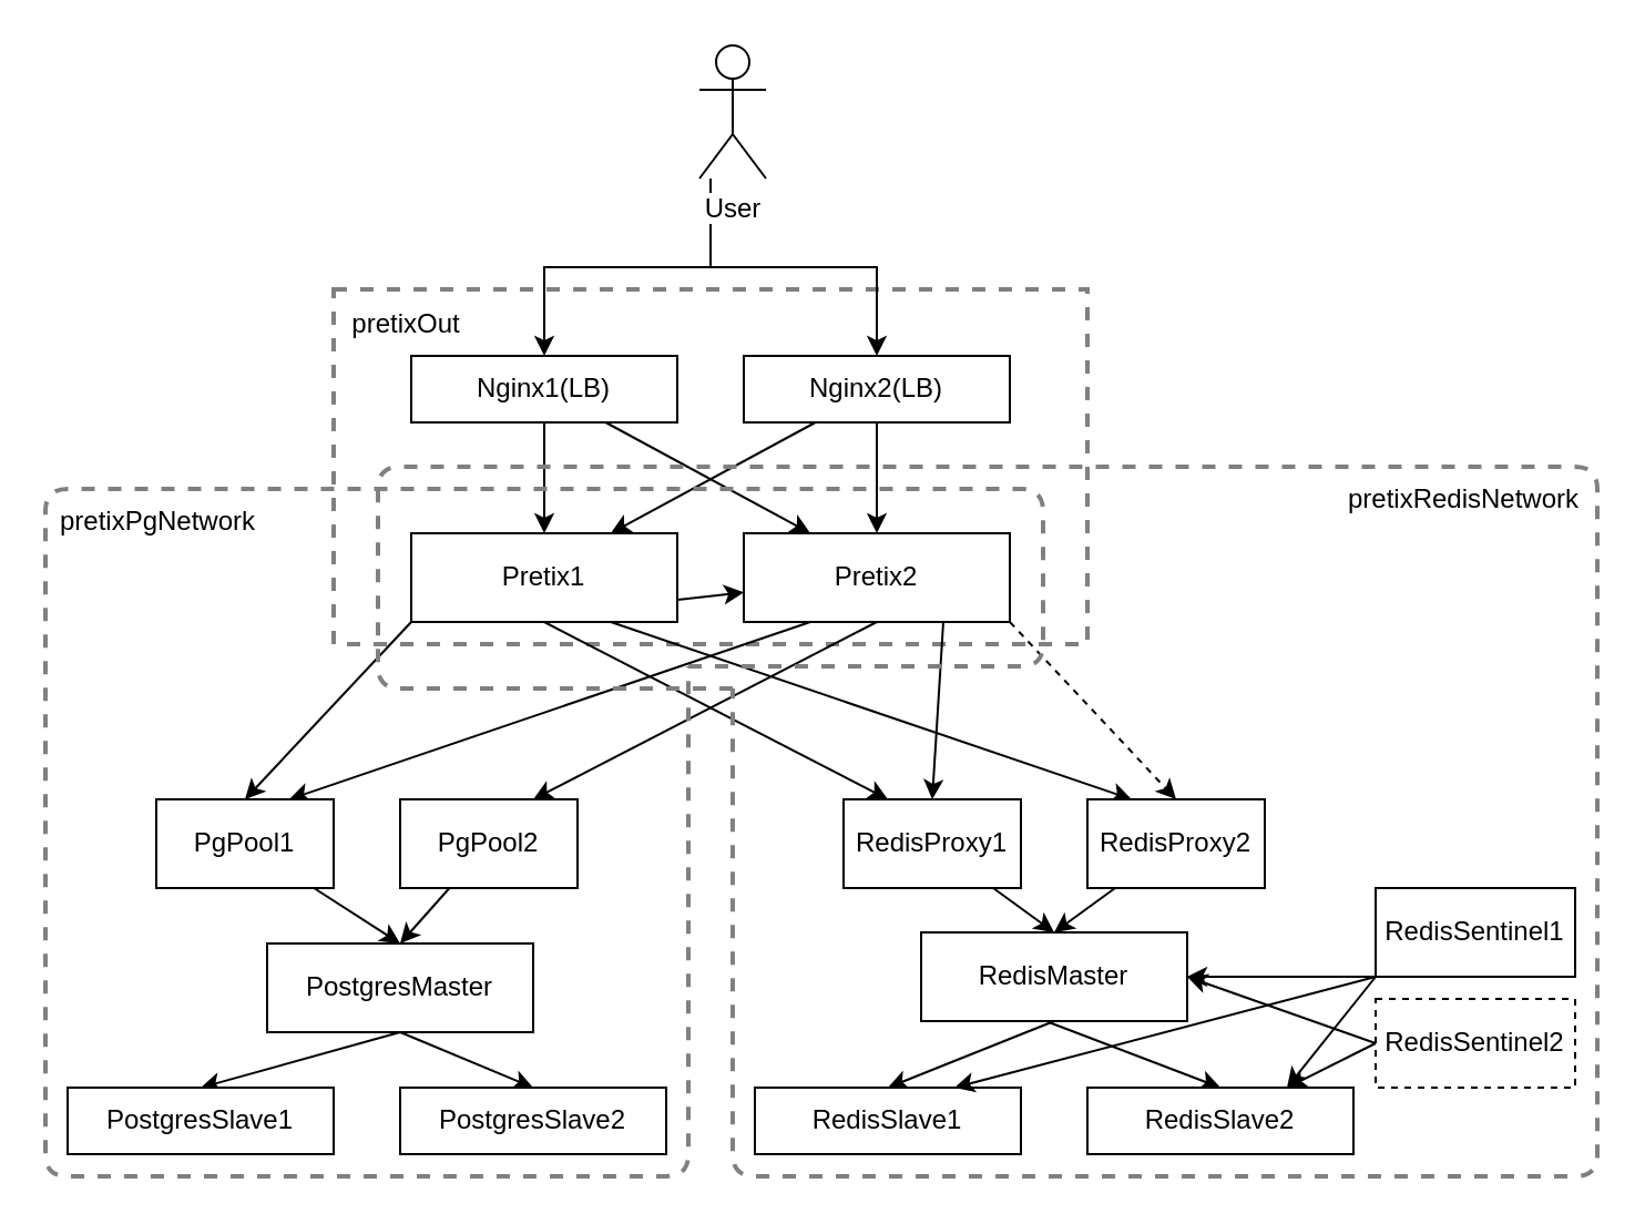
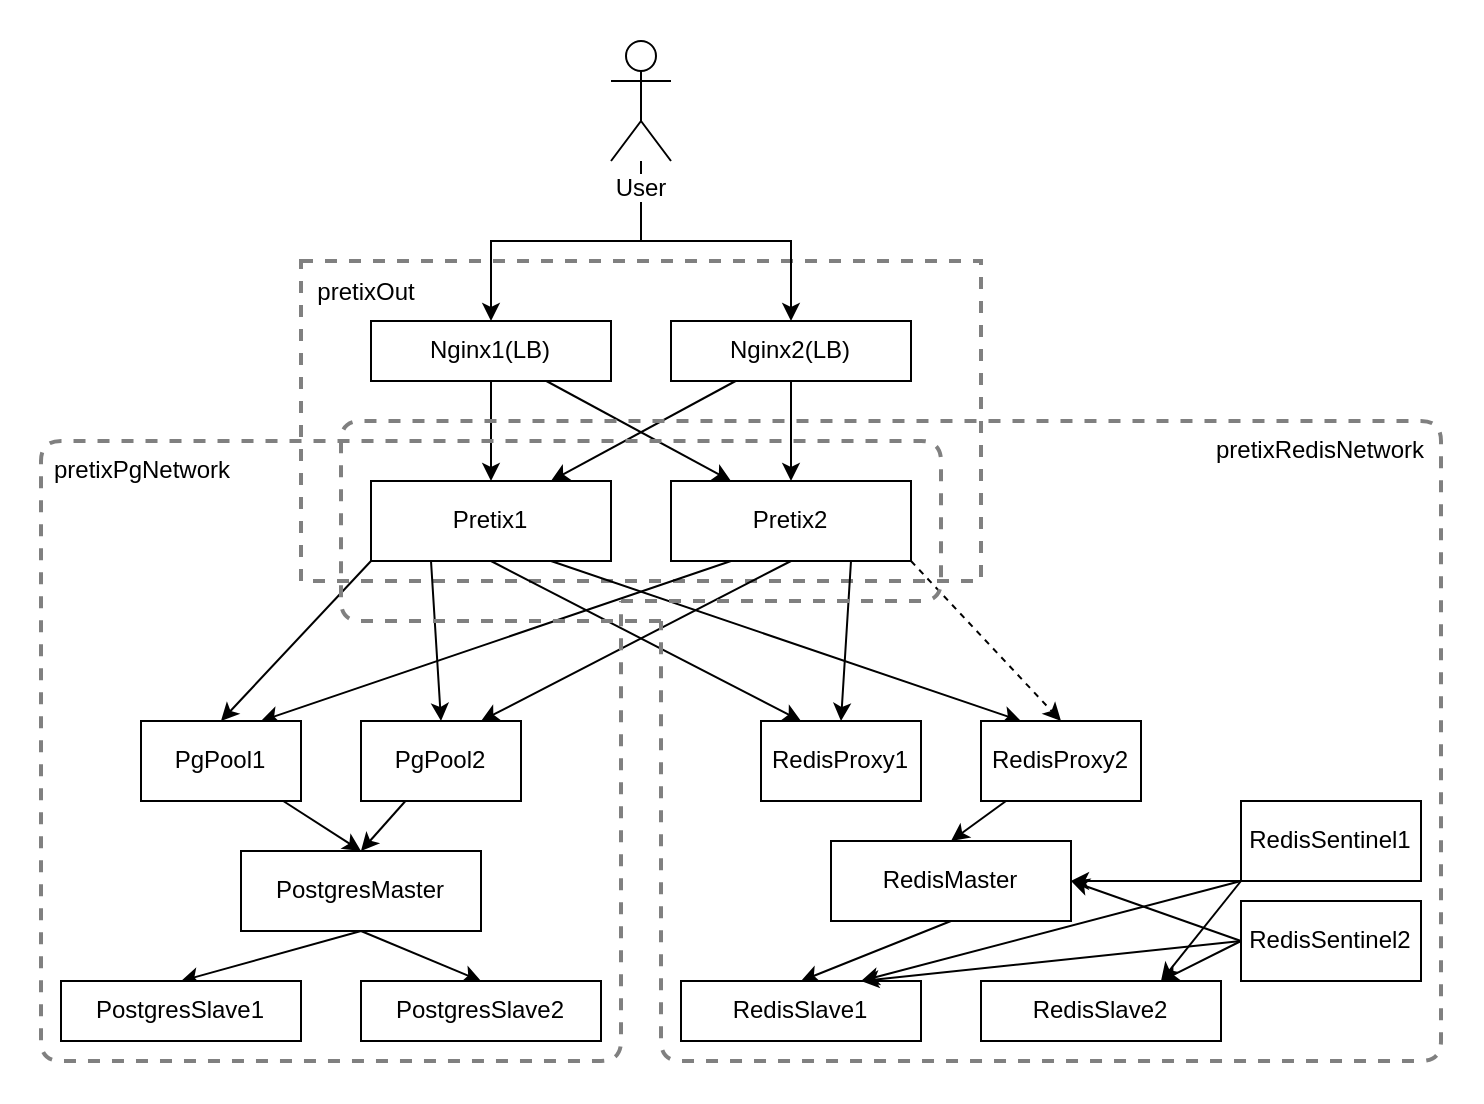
  <mxCell id="0" />
  <mxCell id="1" parent="0" />
  <mxCell id="2" value="&lt;div align=&quot;left&quot;&gt;&amp;nbsp; pretixOut&lt;br&gt;&lt;/div&gt;&lt;div&gt;&lt;br&gt;&lt;/div&gt;&lt;div&gt;&lt;br&gt;&lt;/div&gt;&lt;div&gt;&lt;br&gt;&lt;/div&gt;&lt;div&gt;&lt;br&gt;&lt;/div&gt;&lt;div&gt;&lt;br&gt;&lt;/div&gt;&lt;div&gt;&lt;br&gt;&lt;/div&gt;&lt;div&gt;&lt;br&gt;&lt;/div&gt;&lt;div&gt;&lt;br&gt;&lt;/div&gt;&lt;div&gt;&lt;br&gt;&lt;/div&gt;" style="rounded=0;whiteSpace=wrap;html=1;fillColor=none;dashed=1;strokeWidth=2;align=left;strokeColor=#808080;" parent="1" vertex="1"><mxGeometry x="150" y="130" width="340" height="160" as="geometry" /></mxCell>
  <mxCell id="3" style="edgeStyle=orthogonalEdgeStyle;rounded=0;orthogonalLoop=1;jettySize=auto;html=1;entryX=0.5;entryY=0;entryDx=0;entryDy=0;" parent="1" source="5" target="8" edge="1"><mxGeometry relative="1" as="geometry"><Array as="points"><mxPoint x="320" y="120" /><mxPoint x="245" y="120" /></Array></mxGeometry></mxCell>
  <mxCell id="4" style="edgeStyle=orthogonalEdgeStyle;rounded=0;orthogonalLoop=1;jettySize=auto;html=1;entryX=0.5;entryY=0;entryDx=0;entryDy=0;" parent="1" source="5" target="11" edge="1"><mxGeometry relative="1" as="geometry"><Array as="points"><mxPoint x="320" y="120" /><mxPoint x="395" y="120" /></Array></mxGeometry></mxCell>
- <mxCell id="5" value="&lt;div&gt;User&lt;/div&gt;" style="shape=umlActor;verticalLabelPosition=bottom;labelBackgroundColor=#ffffff;verticalAlign=top;html=1;outlineConnect=0;" parent="1" vertex="1"><mxGeometry x="315" y="20" width="30" height="60" as="geometry" /></mxCell>
+ <mxCell id="5" value="&lt;div&gt;User&lt;/div&gt;" style="shape=umlActor;verticalLabelPosition=bottom;labelBackgroundColor=#ffffff;verticalAlign=top;html=1;outlineConnect=0;" parent="1" vertex="1"><mxGeometry x="305" y="20" width="30" height="60" as="geometry" /></mxCell>
  <mxCell id="6" style="edgeStyle=none;rounded=0;orthogonalLoop=1;jettySize=auto;html=1;entryX=0.25;entryY=0;entryDx=0;entryDy=0;" parent="1" source="8" target="21" edge="1"><mxGeometry relative="1" as="geometry" /></mxCell>
  <mxCell id="7" style="edgeStyle=none;rounded=0;orthogonalLoop=1;jettySize=auto;html=1;entryX=0.5;entryY=0;entryDx=0;entryDy=0;" parent="1" source="8" target="16" edge="1"><mxGeometry relative="1" as="geometry"><mxPoint x="245" y="280" as="targetPoint" /></mxGeometry></mxCell>
  <mxCell id="8" value="Nginx1(LB)" style="rounded=0;whiteSpace=wrap;html=1;" parent="1" vertex="1"><mxGeometry x="185" y="160" width="120" height="30" as="geometry" /></mxCell>
  <mxCell id="9" style="edgeStyle=none;rounded=0;orthogonalLoop=1;jettySize=auto;html=1;entryX=0.75;entryY=0;entryDx=0;entryDy=0;" parent="1" source="11" target="16" edge="1"><mxGeometry relative="1" as="geometry" /></mxCell>
  <mxCell id="10" style="edgeStyle=none;rounded=0;orthogonalLoop=1;jettySize=auto;html=1;" parent="1" source="11" target="21" edge="1"><mxGeometry relative="1" as="geometry" /></mxCell>
  <mxCell id="11" value="Nginx2(LB)" style="rounded=0;whiteSpace=wrap;html=1;" parent="1" vertex="1"><mxGeometry x="335" y="160" width="120" height="30" as="geometry" /></mxCell>
  <mxCell id="12" style="edgeStyle=none;rounded=0;orthogonalLoop=1;jettySize=auto;html=1;entryX=0.5;entryY=0;entryDx=0;entryDy=0;exitX=0;exitY=1;exitDx=0;exitDy=0;" parent="1" source="16" target="23" edge="1"><mxGeometry relative="1" as="geometry" /></mxCell>
- <mxCell id="13" style="edgeStyle=none;rounded=0;orthogonalLoop=1;jettySize=auto;html=1;exitX=0.25;exitY=1;exitDx=0;exitDy=0;" parent="1" source="16" target="21" edge="1"><mxGeometry relative="1" as="geometry" /></mxCell>
+ <mxCell id="13" style="edgeStyle=none;rounded=0;orthogonalLoop=1;jettySize=auto;html=1;entryX=0.5;entryY=0;entryDx=0;entryDy=0;exitX=0.25;exitY=1;exitDx=0;exitDy=0;" parent="1" source="16" target="25" edge="1"><mxGeometry relative="1" as="geometry" /></mxCell>
  <mxCell id="14" style="edgeStyle=none;rounded=0;orthogonalLoop=1;jettySize=auto;html=1;entryX=0.25;entryY=0;entryDx=0;entryDy=0;exitX=0.5;exitY=1;exitDx=0;exitDy=0;" parent="1" source="16" target="27" edge="1"><mxGeometry relative="1" as="geometry" /></mxCell>
  <mxCell id="15" style="edgeStyle=none;rounded=0;orthogonalLoop=1;jettySize=auto;html=1;entryX=0.25;entryY=0;entryDx=0;entryDy=0;exitX=0.75;exitY=1;exitDx=0;exitDy=0;" parent="1" source="16" target="29" edge="1"><mxGeometry relative="1" as="geometry" /></mxCell>
  <mxCell id="16" value="Pretix1" style="rounded=0;whiteSpace=wrap;html=1;" parent="1" vertex="1"><mxGeometry x="185" y="240" width="120" height="40" as="geometry" /></mxCell>
  <mxCell id="17" style="edgeStyle=none;rounded=0;orthogonalLoop=1;jettySize=auto;html=1;entryX=0.75;entryY=0;entryDx=0;entryDy=0;exitX=0.25;exitY=1;exitDx=0;exitDy=0;" parent="1" source="21" target="23" edge="1"><mxGeometry relative="1" as="geometry" /></mxCell>
  <mxCell id="18" style="edgeStyle=none;rounded=0;orthogonalLoop=1;jettySize=auto;html=1;entryX=0.75;entryY=0;entryDx=0;entryDy=0;exitX=0.5;exitY=1;exitDx=0;exitDy=0;" parent="1" source="21" target="25" edge="1"><mxGeometry relative="1" as="geometry" /></mxCell>
  <mxCell id="19" style="edgeStyle=none;rounded=0;orthogonalLoop=1;jettySize=auto;html=1;entryX=0.5;entryY=0;entryDx=0;entryDy=0;exitX=0.75;exitY=1;exitDx=0;exitDy=0;" parent="1" source="21" target="27" edge="1"><mxGeometry relative="1" as="geometry" /></mxCell>
  <mxCell id="20" style="edgeStyle=none;rounded=0;orthogonalLoop=1;jettySize=auto;html=1;entryX=0.5;entryY=0;entryDx=0;entryDy=0;exitX=1;exitY=1;exitDx=0;exitDy=0;dashed=1;" parent="1" source="21" target="29" edge="1"><mxGeometry relative="1" as="geometry" /></mxCell>
  <mxCell id="21" value="Pretix2" style="rounded=0;whiteSpace=wrap;html=1;" parent="1" vertex="1"><mxGeometry x="335" y="240" width="120" height="40" as="geometry" /></mxCell>
  <mxCell id="22" style="edgeStyle=none;rounded=0;orthogonalLoop=1;jettySize=auto;html=1;entryX=0.5;entryY=0;entryDx=0;entryDy=0;" parent="1" source="23" target="32" edge="1"><mxGeometry relative="1" as="geometry" /></mxCell>
  <mxCell id="23" value="PgPool1" style="rounded=0;whiteSpace=wrap;html=1;" parent="1" vertex="1"><mxGeometry x="70" y="360" width="80" height="40" as="geometry" /></mxCell>
  <mxCell id="24" style="edgeStyle=none;rounded=0;orthogonalLoop=1;jettySize=auto;html=1;entryX=0.5;entryY=0;entryDx=0;entryDy=0;" parent="1" source="25" target="32" edge="1"><mxGeometry relative="1" as="geometry" /></mxCell>
  <mxCell id="25" value="PgPool2" style="rounded=0;whiteSpace=wrap;html=1;" parent="1" vertex="1"><mxGeometry x="180" y="360" width="80" height="40" as="geometry" /></mxCell>
- <mxCell id="26" style="edgeStyle=none;rounded=0;orthogonalLoop=1;jettySize=auto;html=1;entryX=0.5;entryY=0;entryDx=0;entryDy=0;" parent="1" source="27" target="35" edge="1"><mxGeometry relative="1" as="geometry" /></mxCell>
  <mxCell id="27" value="RedisProxy1" style="rounded=0;whiteSpace=wrap;html=1;" parent="1" vertex="1"><mxGeometry x="380" y="360" width="80" height="40" as="geometry" /></mxCell>
  <mxCell id="28" style="edgeStyle=none;rounded=0;orthogonalLoop=1;jettySize=auto;html=1;entryX=0.5;entryY=0;entryDx=0;entryDy=0;" parent="1" source="29" target="35" edge="1"><mxGeometry relative="1" as="geometry"><mxPoint x="520" y="470" as="targetPoint" /></mxGeometry></mxCell>
  <mxCell id="29" value="RedisProxy2" style="rounded=0;whiteSpace=wrap;html=1;" parent="1" vertex="1"><mxGeometry x="490" y="360" width="80" height="40" as="geometry" /></mxCell>
  <mxCell id="30" style="edgeStyle=none;rounded=0;orthogonalLoop=1;jettySize=auto;html=1;entryX=0.5;entryY=0;entryDx=0;entryDy=0;exitX=0.5;exitY=1;exitDx=0;exitDy=0;" parent="1" source="32" target="36" edge="1"><mxGeometry relative="1" as="geometry" /></mxCell>
  <mxCell id="31" style="edgeStyle=none;rounded=0;orthogonalLoop=1;jettySize=auto;html=1;entryX=0.5;entryY=0;entryDx=0;entryDy=0;exitX=0.5;exitY=1;exitDx=0;exitDy=0;" parent="1" source="32" target="37" edge="1"><mxGeometry relative="1" as="geometry" /></mxCell>
  <mxCell id="32" value="PostgresMaster" style="rounded=0;whiteSpace=wrap;html=1;" parent="1" vertex="1"><mxGeometry x="120" y="425" width="120" height="40" as="geometry" /></mxCell>
  <mxCell id="33" style="edgeStyle=none;rounded=0;orthogonalLoop=1;jettySize=auto;html=1;entryX=0.5;entryY=0;entryDx=0;entryDy=0;exitX=0.5;exitY=1;exitDx=0;exitDy=0;" parent="1" source="35" target="38" edge="1"><mxGeometry relative="1" as="geometry" /></mxCell>
- <mxCell id="34" style="edgeStyle=none;rounded=0;orthogonalLoop=1;jettySize=auto;html=1;entryX=0.5;entryY=0;entryDx=0;entryDy=0;exitX=0.477;exitY=1.01;exitDx=0;exitDy=0;exitPerimeter=0;" parent="1" source="35" target="39" edge="1"><mxGeometry relative="1" as="geometry" /></mxCell>
  <mxCell id="35" value="RedisMaster" style="rounded=0;whiteSpace=wrap;html=1;" parent="1" vertex="1"><mxGeometry x="415" y="420" width="120" height="40" as="geometry" /></mxCell>
  <mxCell id="36" value="PostgresSlave1" style="rounded=0;whiteSpace=wrap;html=1;" parent="1" vertex="1"><mxGeometry x="30" y="490" width="120" height="30" as="geometry" /></mxCell>
  <mxCell id="37" value="PostgresSlave2" style="rounded=0;whiteSpace=wrap;html=1;" parent="1" vertex="1"><mxGeometry x="180" y="490" width="120" height="30" as="geometry" /></mxCell>
  <mxCell id="38" value="RedisSlave1" style="rounded=0;whiteSpace=wrap;html=1;" parent="1" vertex="1"><mxGeometry x="340" y="490" width="120" height="30" as="geometry" /></mxCell>
  <mxCell id="39" value="RedisSlave2" style="rounded=0;whiteSpace=wrap;html=1;" parent="1" vertex="1"><mxGeometry x="490" y="490" width="120" height="30" as="geometry" /></mxCell>
  <mxCell id="40" value="" style="endArrow=none;dashed=1;html=1;strokeWidth=2;strokeColor=#808080;" parent="1" edge="1"><mxGeometry width="50" height="50" relative="1" as="geometry"><mxPoint x="310" y="300" as="sourcePoint" /><mxPoint x="310" y="300" as="targetPoint" /><Array as="points"><mxPoint x="470" y="300" /><mxPoint x="470" y="220" /><mxPoint x="20" y="220" /><mxPoint x="20" y="530" /><mxPoint x="310" y="530" /></Array></mxGeometry></mxCell>
  <mxCell id="41" value="pretixPgNetwork" style="text;html=1;strokeColor=none;fillColor=none;align=center;verticalAlign=middle;whiteSpace=wrap;rounded=0;" parent="1" vertex="1"><mxGeometry x="51" y="225" width="40" height="20" as="geometry" /></mxCell>
  <mxCell id="42" value="pretixRedisNetwork" style="text;html=1;strokeColor=none;fillColor=none;align=center;verticalAlign=middle;whiteSpace=wrap;rounded=0;" parent="1" vertex="1"><mxGeometry x="640" y="215" width="40" height="20" as="geometry" /></mxCell>
  <mxCell id="43" value="" style="endArrow=none;dashed=1;html=1;strokeColor=#808080;strokeWidth=2;" parent="1" edge="1"><mxGeometry width="50" height="50" relative="1" as="geometry"><mxPoint x="330" y="310" as="sourcePoint" /><mxPoint x="330" y="310" as="targetPoint" /><Array as="points"><mxPoint x="170" y="310" /><mxPoint x="170" y="210" /><mxPoint x="720" y="210" /><mxPoint x="720" y="530" /><mxPoint x="330" y="530" /></Array></mxGeometry></mxCell>
  <mxCell id="44" value="RedisSentinel1" style="rounded=0;whiteSpace=wrap;html=1;" parent="1" vertex="1"><mxGeometry x="620" y="400" width="90" height="40" as="geometry" /></mxCell>
- <mxCell id="45" value="RedisSentinel2" style="rounded=0;whiteSpace=wrap;html=1;dashed=1;" parent="1" vertex="1"><mxGeometry x="620" y="450" width="90" height="40" as="geometry" /></mxCell>
+ <mxCell id="45" value="RedisSentinel2" style="rounded=0;whiteSpace=wrap;html=1;" parent="1" vertex="1"><mxGeometry x="620" y="450" width="90" height="40" as="geometry" /></mxCell>
  <mxCell id="46" value="" style="endArrow=classic;html=1;exitX=0;exitY=0.5;exitDx=0;exitDy=0;entryX=0.75;entryY=0;entryDx=0;entryDy=0;" parent="1" source="45" target="39" edge="1"><mxGeometry width="50" height="50" relative="1" as="geometry"><mxPoint x="440" y="600" as="sourcePoint" /><mxPoint x="490" y="550" as="targetPoint" /></mxGeometry></mxCell>
+ <mxCell id="47" value="" style="endArrow=classic;html=1;exitX=0;exitY=0.5;exitDx=0;exitDy=0;entryX=0.75;entryY=0;entryDx=0;entryDy=0;" parent="1" source="45" target="38" edge="1"><mxGeometry width="50" height="50" relative="1" as="geometry"><mxPoint x="630" y="480" as="sourcePoint" /><mxPoint x="590" y="500" as="targetPoint" /></mxGeometry></mxCell>
  <mxCell id="48" value="" style="endArrow=classic;html=1;exitX=0;exitY=1;exitDx=0;exitDy=0;entryX=0.75;entryY=0;entryDx=0;entryDy=0;" parent="1" source="44" target="39" edge="1"><mxGeometry width="50" height="50" relative="1" as="geometry"><mxPoint x="630" y="480" as="sourcePoint" /><mxPoint x="590" y="500" as="targetPoint" /></mxGeometry></mxCell>
  <mxCell id="49" value="" style="endArrow=classic;html=1;entryX=0.75;entryY=0;entryDx=0;entryDy=0;exitX=0;exitY=1;exitDx=0;exitDy=0;" parent="1" source="44" target="38" edge="1"><mxGeometry width="50" height="50" relative="1" as="geometry"><mxPoint x="620" y="440" as="sourcePoint" /><mxPoint x="590" y="500" as="targetPoint" /><Array as="points" /></mxGeometry></mxCell>
  <mxCell id="50" value="" style="endArrow=classic;html=1;entryX=1;entryY=0.5;entryDx=0;entryDy=0;exitX=0;exitY=1;exitDx=0;exitDy=0;" parent="1" source="44" target="35" edge="1"><mxGeometry width="50" height="50" relative="1" as="geometry"><mxPoint x="560" y="440" as="sourcePoint" /><mxPoint x="610" y="390" as="targetPoint" /></mxGeometry></mxCell>
  <mxCell id="51" value="" style="endArrow=classic;html=1;entryX=1;entryY=0.5;entryDx=0;entryDy=0;exitX=0;exitY=0.5;exitDx=0;exitDy=0;" parent="1" source="45" target="35" edge="1"><mxGeometry width="50" height="50" relative="1" as="geometry"><mxPoint x="630" y="450" as="sourcePoint" /><mxPoint x="545" y="450" as="targetPoint" /></mxGeometry></mxCell>
